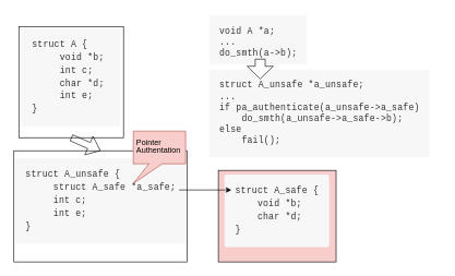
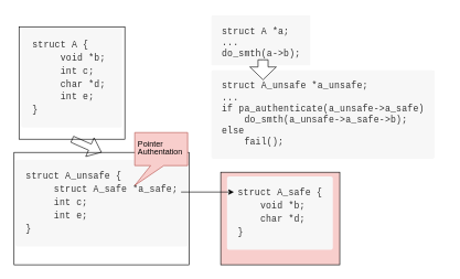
  <mxCell id="0" />
  <mxCell id="1" parent="0" />
  <mxCell id="2" value="&lt;pre style=&quot;box-sizing: border-box; overflow: auto; font-family: Menlo, Monaco, Consolas, &amp;quot;Courier New&amp;quot;, monospace; font-size: 13.6px; padding: 16px; margin-top: 0px; margin-bottom: 16px; line-height: 1.45; color: rgb(51, 51, 51); word-break: break-all; overflow-wrap: normal; background-color: rgb(247, 247, 247); border-radius: 3px; letter-spacing: 0.35px; text-align: left; border: inherit !important;&quot;&gt;&lt;code style=&quot;box-sizing: border-box; font-family: Menlo, Monaco, Consolas, &amp;quot;Courier New&amp;quot;, monospace; padding: 0px; background: transparent; border-radius: 3px; margin: 0px; word-break: normal; border: 0px; display: inline; overflow: visible; line-height: inherit; overflow-wrap: normal; color: inherit !important;&quot;&gt;struct A {    &lt;br&gt;     void *b;&lt;br&gt;     int c;&lt;br&gt;     char *d;&lt;br&gt;     int e;&lt;br&gt;}&lt;/code&gt;&lt;/pre&gt;" style="rounded=0;whiteSpace=wrap;html=1;" parent="1" vertex="1"><mxGeometry x="28" y="40" width="160" height="170" as="geometry" /></mxCell>
  <mxCell id="3" value="&lt;pre style=&quot;box-sizing: border-box; overflow: auto; font-family: Menlo, Monaco, Consolas, &amp;quot;Courier New&amp;quot;, monospace; font-size: 13.6px; padding: 16px; margin-top: 0px; margin-bottom: 16px; line-height: 1.45; color: rgb(51, 51, 51); word-break: break-all; overflow-wrap: normal; background-color: rgb(247, 247, 247); border-radius: 3px; letter-spacing: 0.35px; text-align: left; border: inherit !important;&quot;&gt;&lt;code style=&quot;box-sizing: border-box; font-family: Menlo, Monaco, Consolas, &amp;quot;Courier New&amp;quot;, monospace; padding: 0px; background: transparent; border-radius: 3px; margin: 0px; word-break: normal; border: 0px; display: inline; overflow: visible; line-height: inherit; overflow-wrap: normal; color: inherit !important;&quot;&gt;struct A_safe {&lt;br&gt;    void *b;&lt;br&gt;    char *d;&lt;br&gt;}&lt;/code&gt;&lt;/pre&gt;" style="rounded=0;whiteSpace=wrap;html=1;fillColor=#f8cecc;" parent="1" vertex="1"><mxGeometry x="333" y="260" width="180" height="140" as="geometry" /></mxCell>
  <mxCell id="4" value="&lt;pre style=&quot;box-sizing: border-box; overflow: auto; font-family: Menlo, Monaco, Consolas, &amp;quot;Courier New&amp;quot;, monospace; font-size: 13.6px; padding: 16px; margin-top: 0px; margin-bottom: 16px; line-height: 1.45; color: rgb(51, 51, 51); word-break: break-all; overflow-wrap: normal; background-color: rgb(247, 247, 247); border-radius: 3px; letter-spacing: 0.35px; text-align: left; border: inherit !important;&quot;&gt;&lt;code style=&quot;box-sizing: border-box; font-family: Menlo, Monaco, Consolas, &amp;quot;Courier New&amp;quot;, monospace; padding: 0px; background: transparent; border-radius: 3px; margin: 0px; word-break: normal; border: 0px; display: inline; overflow: visible; line-height: inherit; overflow-wrap: normal; color: inherit !important;&quot;&gt;struct A_unsafe {&lt;br&gt;     struct A_safe *a_safe;&lt;br&gt;     int c;&lt;br&gt;     int e;&lt;br&gt;} &lt;/code&gt;&lt;/pre&gt;" style="rounded=0;whiteSpace=wrap;html=1;" parent="1" vertex="1"><mxGeometry x="20.5" y="230" width="265" height="170" as="geometry" /></mxCell>
  <mxCell id="5" value="" style="shape=flexArrow;endArrow=classic;html=1;rounded=0;exitX=0.5;exitY=1;exitDx=0;exitDy=0;entryX=0.5;entryY=0;entryDx=0;entryDy=0;" parent="1" source="2" target="4" edge="1"><mxGeometry width="50" height="50" relative="1" as="geometry"><mxPoint x="353" y="270" as="sourcePoint" /><mxPoint x="283" y="170" as="targetPoint" /></mxGeometry></mxCell>
  <mxCell id="6" value="" style="endArrow=classic;html=1;rounded=0;" parent="1" edge="1"><mxGeometry width="50" height="50" relative="1" as="geometry"><mxPoint x="273" y="290" as="sourcePoint" /><mxPoint x="353" y="290" as="targetPoint" /><Array as="points" /></mxGeometry></mxCell>
  <mxCell id="7" value="" style="shape=callout;whiteSpace=wrap;html=1;perimeter=calloutPerimeter;fillStyle=auto;fontFamily=Helvetica;fontSize=18;position2=0;fillColor=#f8cecc;strokeColor=#b85450;size=30;position=0.3;" parent="1" vertex="1"><mxGeometry x="203" y="200" width="80" height="80" as="geometry" /></mxCell>
  <mxCell id="8" value="&lt;p style=&quot;line-height: 60%;&quot;&gt;&lt;font style=&quot;font-size: 12px;&quot;&gt;Pointer&lt;br&gt;Authentation&lt;/font&gt;&lt;/p&gt;" style="text;strokeColor=none;fillColor=none;align=left;verticalAlign=middle;spacingLeft=4;spacingRight=4;overflow=hidden;points=[[0,0.5],[1,0.5]];portConstraint=eastwest;rotatable=0;whiteSpace=wrap;html=1;fontSize=18;fontFamily=Helvetica;" parent="1" vertex="1"><mxGeometry x="202" y="190" width="83.5" height="50" as="geometry" /></mxCell>
- <mxCell id="9" value="&lt;pre style=&quot;box-sizing: border-box; overflow: auto; font-family: Menlo, Monaco, Consolas, &amp;quot;Courier New&amp;quot;, monospace; font-size: 13.6px; padding: 16px; margin-top: 0px; margin-bottom: 16px; line-height: 125%; color: rgb(51, 51, 51); word-break: break-all; overflow-wrap: normal; background-color: rgb(247, 247, 247); border-radius: 3px; letter-spacing: 0.35px; border: inherit !important;&quot;&gt;&lt;code style=&quot;box-sizing: border-box; font-family: Menlo, Monaco, Consolas, &amp;quot;Courier New&amp;quot;, monospace; padding: 0px; background: transparent; border-radius: 3px; margin: 0px; word-break: normal; border: 0px; display: inline; overflow: visible; line-height: inherit; overflow-wrap: normal; color: inherit !important;&quot;&gt;void A *a;&lt;br&gt;...&lt;br&gt;do_smth(a-&amp;gt;b);&lt;br&gt;&lt;/code&gt;&lt;/pre&gt;" style="text;strokeColor=none;fillColor=none;align=left;verticalAlign=middle;spacingLeft=4;spacingRight=4;overflow=hidden;points=[[0,0.5],[1,0.5]];portConstraint=eastwest;rotatable=0;whiteSpace=wrap;html=1;fontSize=27;fontFamily=Helvetica;" parent="1" vertex="1"><mxGeometry x="313" y="20" width="160" height="80" as="geometry" /></mxCell>
+ <mxCell id="9" value="&lt;pre style=&quot;box-sizing: border-box; overflow: auto; font-family: Menlo, Monaco, Consolas, &amp;quot;Courier New&amp;quot;, monospace; font-size: 13.6px; padding: 16px; margin-top: 0px; margin-bottom: 16px; line-height: 125%; color: rgb(51, 51, 51); word-break: break-all; overflow-wrap: normal; background-color: rgb(247, 247, 247); border-radius: 3px; letter-spacing: 0.35px; border: inherit !important;&quot;&gt;&lt;code style=&quot;box-sizing: border-box; font-family: Menlo, Monaco, Consolas, &amp;quot;Courier New&amp;quot;, monospace; padding: 0px; background: transparent; border-radius: 3px; margin: 0px; word-break: normal; border: 0px; display: inline; overflow: visible; line-height: inherit; overflow-wrap: normal; color: inherit !important;&quot;&gt;struct A *a;&lt;br&gt;...&lt;br&gt;do_smth(a-&amp;gt;b);&lt;br&gt;&lt;/code&gt;&lt;/pre&gt;" style="text;strokeColor=none;fillColor=none;align=left;verticalAlign=middle;spacingLeft=4;spacingRight=4;overflow=hidden;points=[[0,0.5],[1,0.5]];portConstraint=eastwest;rotatable=0;whiteSpace=wrap;html=1;fontSize=27;fontFamily=Helvetica;" parent="1" vertex="1"><mxGeometry x="313" y="20" width="160" height="80" as="geometry" /></mxCell>
  <mxCell id="10" value="&lt;pre style=&quot;box-sizing: border-box; overflow: auto; font-family: Menlo, Monaco, Consolas, &amp;quot;Courier New&amp;quot;, monospace; font-size: 13.6px; padding: 16px; margin-top: 0px; margin-bottom: 16px; line-height: 125%; color: rgb(51, 51, 51); word-break: break-all; overflow-wrap: normal; background-color: rgb(247, 247, 247); border-radius: 3px; letter-spacing: 0.35px; border: inherit !important;&quot;&gt;&lt;code style=&quot;border: 0px; box-sizing: border-box; font-family: Menlo, Monaco, Consolas, &amp;quot;Courier New&amp;quot;, monospace; padding: 0px; background: transparent; border-radius: 3px; margin: 0px; word-break: normal; display: inline; overflow: visible; line-height: inherit; overflow-wrap: normal; color: inherit !important;&quot;&gt;struct A_unsafe *a_unsafe;&lt;br style=&quot;border-color: var(--border-color);&quot;&gt;...&lt;br style=&quot;border-color: var(--border-color);&quot;&gt;if pa_authenticate(a_unsafe-&amp;gt;a_safe)&lt;br style=&quot;border-color: var(--border-color);&quot;&gt;    do_smth(a_unsafe-&amp;gt;a_safe-&amp;gt;b);&lt;br style=&quot;border-color: var(--border-color);&quot;&gt;else &lt;br style=&quot;border-color: var(--border-color);&quot;&gt;    fail();&lt;/code&gt;&lt;/pre&gt;" style="text;strokeColor=none;fillColor=none;align=left;verticalAlign=middle;spacingLeft=4;spacingRight=4;overflow=hidden;points=[[0,0.5],[1,0.5]];portConstraint=eastwest;rotatable=0;whiteSpace=wrap;html=1;fontSize=27;fontFamily=Helvetica;" parent="1" vertex="1"><mxGeometry x="313" y="90" width="360" height="180" as="geometry" /></mxCell>
  <mxCell id="11" value="" style="html=1;shadow=0;dashed=0;align=center;verticalAlign=middle;shape=mxgraph.arrows2.arrow;dy=0.62;dx=19.18;direction=south;notch=0;fillStyle=auto;fontFamily=Helvetica;fontSize=27;" parent="1" vertex="1"><mxGeometry x="377" y="90" width="40" height="30" as="geometry" /></mxCell>
